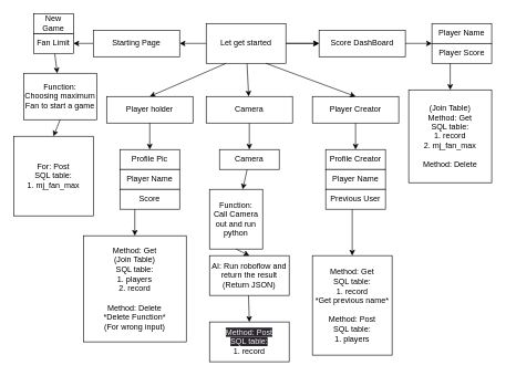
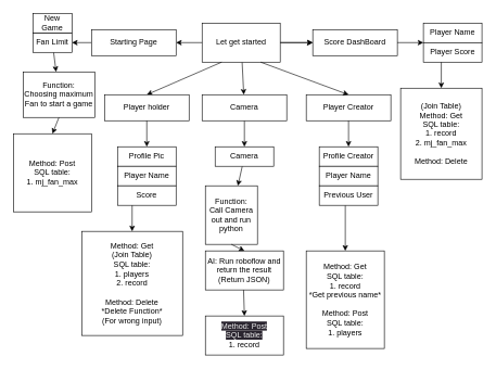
  <mxCell id="0" />
  <mxCell id="1" parent="0" />
  <mxCell id="2" value="" style="edgeStyle=none;html=1;fontSize=20;" edge="1" parent="1" source="4" target="8"><mxGeometry relative="1" as="geometry" /></mxCell>
  <mxCell id="3" value="" style="edgeStyle=none;html=1;fontSize=20;" edge="1" parent="1" source="4" target="21"><mxGeometry relative="1" as="geometry" /></mxCell>
  <mxCell id="4" value="Let get started&lt;br&gt;" style="rounded=0;whiteSpace=wrap;html=1;" vertex="1" parent="1"><mxGeometry x="310" y="35" width="120" height="60" as="geometry" /></mxCell>
  <mxCell id="5" value="" style="endArrow=classic;html=1;fontSize=20;exitX=0.25;exitY=1;exitDx=0;exitDy=0;entryX=0.5;entryY=0;entryDx=0;entryDy=0;" edge="1" parent="1" source="4" target="6"><mxGeometry width="50" height="50" relative="1" as="geometry"><mxPoint x="240" y="105" as="sourcePoint" /><mxPoint x="280" y="145" as="targetPoint" /></mxGeometry></mxCell>
  <mxCell id="6" value="Player holder" style="rounded=0;whiteSpace=wrap;html=1;" vertex="1" parent="1"><mxGeometry x="160" y="145" width="130" height="40" as="geometry" /></mxCell>
  <mxCell id="7" value="" style="edgeStyle=none;html=1;fontSize=20;" edge="1" parent="1" source="8" target="14"><mxGeometry relative="1" as="geometry" /></mxCell>
  <mxCell id="8" value="Camera" style="rounded=0;whiteSpace=wrap;html=1;" vertex="1" parent="1"><mxGeometry x="310" y="145" width="130" height="40" as="geometry" /></mxCell>
  <mxCell id="9" value="Profile Pic" style="rounded=0;whiteSpace=wrap;html=1;" vertex="1" parent="1"><mxGeometry x="180" y="225" width="90" height="30" as="geometry" /></mxCell>
  <mxCell id="10" value="" style="endArrow=classic;html=1;fontSize=20;exitX=0.5;exitY=1;exitDx=0;exitDy=0;entryX=0.5;entryY=0;entryDx=0;entryDy=0;" edge="1" parent="1" source="6" target="9"><mxGeometry width="50" height="50" relative="1" as="geometry"><mxPoint x="325" y="195" as="sourcePoint" /><mxPoint x="200" y="225" as="targetPoint" /></mxGeometry></mxCell>
  <mxCell id="11" value="Player Name" style="rounded=0;whiteSpace=wrap;html=1;" vertex="1" parent="1"><mxGeometry x="180" y="255" width="90" height="30" as="geometry" /></mxCell>
  <mxCell id="12" value="Score" style="rounded=0;whiteSpace=wrap;html=1;" vertex="1" parent="1"><mxGeometry x="180" y="285" width="90" height="30" as="geometry" /></mxCell>
  <mxCell id="13" value="" style="edgeStyle=none;html=1;fontSize=20;" edge="1" parent="1" source="14" target="15"><mxGeometry relative="1" as="geometry" /></mxCell>
  <mxCell id="14" value="Camera" style="rounded=0;whiteSpace=wrap;html=1;" vertex="1" parent="1"><mxGeometry x="330" y="225" width="90" height="30" as="geometry" /></mxCell>
  <mxCell id="15" value="Function:&lt;br&gt;Call Camera out and run python" style="whiteSpace=wrap;html=1;rounded=0;" vertex="1" parent="1"><mxGeometry x="315" y="285" width="80" height="90" as="geometry" /></mxCell>
  <mxCell id="16" value="Player Creator" style="rounded=0;whiteSpace=wrap;html=1;" vertex="1" parent="1"><mxGeometry x="470" y="145" width="130" height="40" as="geometry" /></mxCell>
  <mxCell id="17" value="" style="endArrow=classic;html=1;fontSize=20;exitX=0.75;exitY=1;exitDx=0;exitDy=0;entryX=0.5;entryY=0;entryDx=0;entryDy=0;" edge="1" parent="1" source="4" target="16"><mxGeometry width="50" height="50" relative="1" as="geometry"><mxPoint x="480" y="325" as="sourcePoint" /><mxPoint x="530" y="275" as="targetPoint" /></mxGeometry></mxCell>
  <mxCell id="18" value="" style="endArrow=classic;html=1;fontSize=20;exitX=0.5;exitY=1;exitDx=0;exitDy=0;" edge="1" parent="1" source="16"><mxGeometry width="50" height="50" relative="1" as="geometry"><mxPoint x="530" y="255" as="sourcePoint" /><mxPoint x="535" y="225" as="targetPoint" /></mxGeometry></mxCell>
  <mxCell id="19" value="Profile Creator" style="rounded=0;whiteSpace=wrap;html=1;" vertex="1" parent="1"><mxGeometry x="490" y="225" width="90" height="30" as="geometry" /></mxCell>
  <mxCell id="20" value="Player Name" style="rounded=0;whiteSpace=wrap;html=1;" vertex="1" parent="1"><mxGeometry x="490" y="255" width="90" height="30" as="geometry" /></mxCell>
  <mxCell id="21" value="Score DashBoard" style="rounded=0;whiteSpace=wrap;html=1;" vertex="1" parent="1"><mxGeometry x="480" y="45" width="130" height="40" as="geometry" /></mxCell>
  <mxCell id="22" value="" style="endArrow=classic;html=1;fontSize=20;exitX=0.75;exitY=1;exitDx=0;exitDy=0;entryX=0;entryY=0.5;entryDx=0;entryDy=0;" edge="1" parent="1" target="21"><mxGeometry width="50" height="50" relative="1" as="geometry"><mxPoint x="430" y="65" as="sourcePoint" /><mxPoint x="565" y="115" as="targetPoint" /></mxGeometry></mxCell>
  <mxCell id="23" value="Player Name" style="rounded=0;whiteSpace=wrap;html=1;" vertex="1" parent="1"><mxGeometry x="650" y="35" width="90" height="30" as="geometry" /></mxCell>
  <mxCell id="24" value="" style="endArrow=classic;html=1;fontSize=20;exitX=1;exitY=0.5;exitDx=0;exitDy=0;entryX=0;entryY=0;entryDx=0;entryDy=0;" edge="1" parent="1" source="21" target="25"><mxGeometry width="50" height="50" relative="1" as="geometry"><mxPoint x="660" y="75" as="sourcePoint" /><mxPoint x="795" y="125" as="targetPoint" /></mxGeometry></mxCell>
  <mxCell id="25" value="Player Score" style="rounded=0;whiteSpace=wrap;html=1;" vertex="1" parent="1"><mxGeometry x="650" y="65" width="90" height="30" as="geometry" /></mxCell>
  <mxCell id="26" value="" style="edgeStyle=none;html=1;fontSize=20;" edge="1" parent="1" source="27" target="30"><mxGeometry relative="1" as="geometry" /></mxCell>
  <mxCell id="27" value="Starting Page" style="rounded=0;whiteSpace=wrap;html=1;" vertex="1" parent="1"><mxGeometry x="140" y="45" width="130" height="40" as="geometry" /></mxCell>
  <mxCell id="28" value="" style="endArrow=classic;html=1;fontSize=20;exitX=0;exitY=0.5;exitDx=0;exitDy=0;entryX=1;entryY=0.5;entryDx=0;entryDy=0;" edge="1" parent="1" source="4" target="27"><mxGeometry width="50" height="50" relative="1" as="geometry"><mxPoint x="440" y="75" as="sourcePoint" /><mxPoint x="490" y="75" as="targetPoint" /></mxGeometry></mxCell>
  <mxCell id="29" value="" style="edgeStyle=none;html=1;fontSize=20;" edge="1" parent="1" source="30" target="31"><mxGeometry relative="1" as="geometry" /></mxCell>
  <mxCell id="30" value="Fan Limit" style="whiteSpace=wrap;html=1;rounded=0;" vertex="1" parent="1"><mxGeometry x="50" y="50" width="60" height="30" as="geometry" /></mxCell>
  <mxCell id="31" value="Function:&lt;br&gt;Choosing maximum Fan to start a game" style="whiteSpace=wrap;html=1;rounded=0;" vertex="1" parent="1"><mxGeometry x="35" y="110" width="110" height="70" as="geometry" /></mxCell>
  <mxCell id="32" value="AI: Run roboflow and return the result&lt;br&gt;(Return JSON)" style="rounded=0;whiteSpace=wrap;html=1;" vertex="1" parent="1"><mxGeometry x="315" y="385" width="120" height="60" as="geometry" /></mxCell>
  <mxCell id="33" value="" style="endArrow=classic;html=1;fontSize=20;exitX=0.5;exitY=1;exitDx=0;exitDy=0;entryX=0.5;entryY=0;entryDx=0;entryDy=0;" edge="1" parent="1" source="15" target="32"><mxGeometry width="50" height="50" relative="1" as="geometry"><mxPoint x="455" y="375" as="sourcePoint" /><mxPoint x="505" y="325" as="targetPoint" /></mxGeometry></mxCell>
  <mxCell id="34" value="Method: Get&lt;br&gt;(Join Table)&lt;br&gt;SQL table: &lt;br&gt;1. players&lt;br&gt;2. record&lt;br&gt;&lt;br&gt;Method: Delete&lt;br&gt;*Delete Function*&lt;br&gt;(For wrong input)" style="rounded=0;whiteSpace=wrap;html=1;" vertex="1" parent="1"><mxGeometry x="125" y="355" width="155" height="160" as="geometry" /></mxCell>
  <mxCell id="35" value="" style="endArrow=classic;html=1;fontSize=20;exitX=0.25;exitY=1;exitDx=0;exitDy=0;entryX=0.5;entryY=0;entryDx=0;entryDy=0;" edge="1" parent="1" target="34" source="12"><mxGeometry width="50" height="50" relative="1" as="geometry"><mxPoint x="220" y="315" as="sourcePoint" /><mxPoint x="350" y="295" as="targetPoint" /></mxGeometry></mxCell>
- <mxCell id="36" value="For: Post&lt;br&gt;SQL table: &lt;br&gt;1. mj_fan_max" style="rounded=0;whiteSpace=wrap;html=1;" vertex="1" parent="1"><mxGeometry x="20" y="205" width="120" height="120" as="geometry" /></mxCell>
+ <mxCell id="36" value="Method: Post&lt;br&gt;SQL table: &lt;br&gt;1. mj_fan_max" style="rounded=0;whiteSpace=wrap;html=1;" vertex="1" parent="1"><mxGeometry x="20" y="205" width="120" height="120" as="geometry" /></mxCell>
  <mxCell id="37" value="" style="endArrow=classic;html=1;fontSize=12;exitX=0.5;exitY=1;exitDx=0;exitDy=0;entryX=0.5;entryY=0;entryDx=0;entryDy=0;" edge="1" parent="1" source="31" target="36"><mxGeometry width="50" height="50" relative="1" as="geometry"><mxPoint x="335" y="355" as="sourcePoint" /><mxPoint x="385" y="305" as="targetPoint" /></mxGeometry></mxCell>
  <mxCell id="38" value="Method: Get&lt;br&gt;SQL table:&lt;br&gt;1. record&lt;br&gt;*Get previous name*&lt;br&gt;&lt;br&gt;Method: Post&lt;br&gt;SQL table: &lt;br&gt;1. players" style="rounded=0;whiteSpace=wrap;html=1;" vertex="1" parent="1"><mxGeometry x="470" y="385" width="120" height="150" as="geometry" /></mxCell>
  <mxCell id="39" value="" style="endArrow=classic;html=1;fontSize=20;entryX=0.5;entryY=0;entryDx=0;entryDy=0;" edge="1" parent="1" target="38"><mxGeometry width="50" height="50" relative="1" as="geometry"><mxPoint x="530" y="315" as="sourcePoint" /><mxPoint x="660" y="265" as="targetPoint" /></mxGeometry></mxCell>
  <mxCell id="40" value="&lt;span style=&quot;color: rgb(240, 240, 240); font-family: Helvetica; font-size: 12px; font-style: normal; font-variant-ligatures: normal; font-variant-caps: normal; font-weight: 400; letter-spacing: normal; orphans: 2; text-align: center; text-indent: 0px; text-transform: none; widows: 2; word-spacing: 0px; -webkit-text-stroke-width: 0px; background-color: rgb(42, 37, 47); text-decoration-thickness: initial; text-decoration-style: initial; text-decoration-color: initial; float: none; display: inline !important;&quot;&gt;Method: Post&lt;br&gt;SQL table:&lt;br&gt;&lt;/span&gt;1. record" style="rounded=0;whiteSpace=wrap;html=1;" vertex="1" parent="1"><mxGeometry x="315" y="485" width="120" height="60" as="geometry" /></mxCell>
  <mxCell id="41" value="" style="edgeStyle=none;html=1;fontSize=20;entryX=0.5;entryY=0;entryDx=0;entryDy=0;" edge="1" parent="1" target="40"><mxGeometry relative="1" as="geometry"><mxPoint x="373.75" y="445" as="sourcePoint" /><mxPoint x="376.25" y="495" as="targetPoint" /></mxGeometry></mxCell>
  <mxCell id="42" value="(Join Table)&lt;br&gt;Method: Get&lt;br&gt;SQL table: &lt;br&gt;1. record&lt;br&gt;2. mj_fan_max&lt;br&gt;&lt;br&gt;Method: Delete" style="rounded=0;whiteSpace=wrap;html=1;" vertex="1" parent="1"><mxGeometry x="615" y="135" width="125" height="140" as="geometry" /></mxCell>
  <mxCell id="43" value="" style="endArrow=classic;html=1;fontSize=20;exitX=0.306;exitY=1;exitDx=0;exitDy=0;entryX=0.5;entryY=0;entryDx=0;entryDy=0;exitPerimeter=0;" edge="1" parent="1" target="42" source="25"><mxGeometry width="50" height="50" relative="1" as="geometry"><mxPoint x="680" y="95" as="sourcePoint" /><mxPoint x="810" y="75" as="targetPoint" /></mxGeometry></mxCell>
  <mxCell id="44" value="New Game" style="whiteSpace=wrap;html=1;rounded=0;" vertex="1" parent="1"><mxGeometry x="50" y="20" width="60" height="30" as="geometry" /></mxCell>
  <mxCell id="45" value="Previous User" style="rounded=0;whiteSpace=wrap;html=1;" vertex="1" parent="1"><mxGeometry x="490" y="285" width="90" height="30" as="geometry" /></mxCell>
